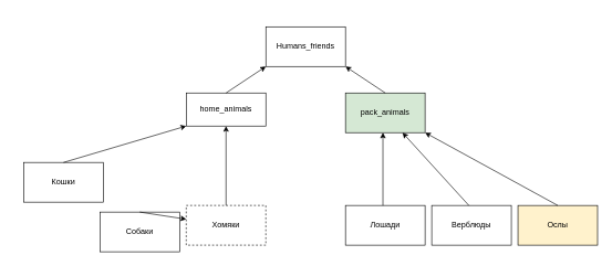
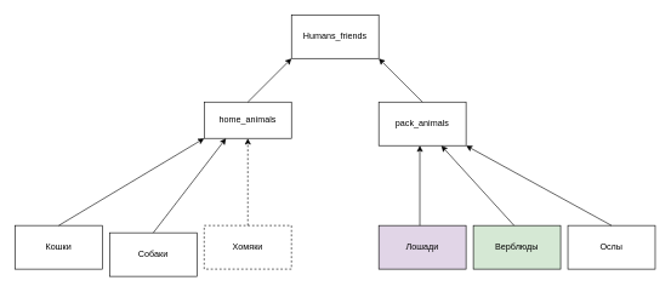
  <mxCell id="0" />
  <mxCell id="1" parent="0" />
- <mxCell id="2" value="Humans_friends" style="rounded=0;whiteSpace=wrap;html=1;" vertex="1" parent="1"><mxGeometry x="400" y="40" width="120" height="60" as="geometry" /></mxCell>
+ <mxCell id="2" value="Humans_friends" style="rounded=0;whiteSpace=wrap;html=1;" vertex="1" parent="1"><mxGeometry x="400" y="20" width="120" height="60" as="geometry" /></mxCell>
  <mxCell id="3" value="home_animals" style="rounded=0;whiteSpace=wrap;html=1;" vertex="1" parent="1"><mxGeometry x="280" y="140" width="120" height="50" as="geometry" /></mxCell>
- <mxCell id="4" value="pack_animals" style="rounded=0;whiteSpace=wrap;html=1;fillColor=#d5e8d4;" vertex="1" parent="1"><mxGeometry x="520" y="140" width="120" height="60" as="geometry" /></mxCell>
- <mxCell id="5" value="Кошки" style="rounded=0;whiteSpace=wrap;html=1;" vertex="1" parent="1"><mxGeometry x="35" y="245" width="120" height="60" as="geometry" /></mxCell>
+ <mxCell id="4" value="pack_animals" style="rounded=0;whiteSpace=wrap;html=1;" vertex="1" parent="1"><mxGeometry x="520" y="140" width="120" height="60" as="geometry" /></mxCell>
+ <mxCell id="5" value="Кошки" style="rounded=0;whiteSpace=wrap;html=1;" vertex="1" parent="1"><mxGeometry x="20" y="310" width="120" height="60" as="geometry" /></mxCell>
  <mxCell id="6" value="Собаки" style="rounded=0;whiteSpace=wrap;html=1;" vertex="1" parent="1"><mxGeometry x="150" y="320" width="120" height="60" as="geometry" /></mxCell>
  <mxCell id="7" value="Хомяки" style="rounded=0;whiteSpace=wrap;html=1;dashed=1;" vertex="1" parent="1"><mxGeometry x="280" y="310" width="120" height="60" as="geometry" /></mxCell>
- <mxCell id="8" value="Лошади" style="rounded=0;whiteSpace=wrap;html=1;" vertex="1" parent="1"><mxGeometry x="520" y="310" width="120" height="60" as="geometry" /></mxCell>
- <mxCell id="9" value="Верблюды" style="rounded=0;whiteSpace=wrap;html=1;" vertex="1" parent="1"><mxGeometry x="650" y="310" width="120" height="60" as="geometry" /></mxCell>
- <mxCell id="10" value="Ослы" style="rounded=0;whiteSpace=wrap;html=1;fillColor=#fff2cc;" vertex="1" parent="1"><mxGeometry x="780" y="310" width="120" height="60" as="geometry" /></mxCell>
+ <mxCell id="8" value="Лошади" style="rounded=0;whiteSpace=wrap;html=1;fillColor=#e1d5e7;" vertex="1" parent="1"><mxGeometry x="520" y="310" width="120" height="60" as="geometry" /></mxCell>
+ <mxCell id="9" value="Верблюды" style="rounded=0;whiteSpace=wrap;html=1;fillColor=#d5e8d4;" vertex="1" parent="1"><mxGeometry x="650" y="310" width="120" height="60" as="geometry" /></mxCell>
+ <mxCell id="10" value="Ослы" style="rounded=0;whiteSpace=wrap;html=1;" vertex="1" parent="1"><mxGeometry x="780" y="310" width="120" height="60" as="geometry" /></mxCell>
  <mxCell id="11" value="" style="endArrow=classic;html=1;rounded=0;entryX=0;entryY=1;entryDx=0;entryDy=0;exitX=0.5;exitY=0;exitDx=0;exitDy=0;" edge="1" parent="1" source="3" target="2"><mxGeometry width="50" height="50" relative="1" as="geometry"><mxPoint x="350" y="140" as="sourcePoint" /><mxPoint x="400" y="90" as="targetPoint" /></mxGeometry></mxCell>
  <mxCell id="12" value="" style="endArrow=classic;html=1;rounded=0;entryX=1;entryY=1;entryDx=0;entryDy=0;exitX=0.5;exitY=0;exitDx=0;exitDy=0;" edge="1" parent="1" source="4" target="2"><mxGeometry width="50" height="50" relative="1" as="geometry"><mxPoint x="580" y="140" as="sourcePoint" /><mxPoint x="640" y="80" as="targetPoint" /></mxGeometry></mxCell>
  <mxCell id="13" value="" style="endArrow=classic;html=1;rounded=0;entryX=0;entryY=1;entryDx=0;entryDy=0;exitX=0.5;exitY=0;exitDx=0;exitDy=0;" edge="1" parent="1" source="5" target="3"><mxGeometry width="50" height="50" relative="1" as="geometry"><mxPoint x="80" y="264" as="sourcePoint" /><mxPoint x="140" y="204" as="targetPoint" /></mxGeometry></mxCell>
- <mxCell id="14" value="" style="endArrow=classic;html=1;rounded=0;exitX=0.5;exitY=0;exitDx=0;exitDy=0;" edge="1" parent="1" source="6" target="7"><mxGeometry width="50" height="50" relative="1" as="geometry"><mxPoint x="206" y="310" as="sourcePoint" /><mxPoint x="406" y="200" as="targetPoint" /></mxGeometry></mxCell>
- <mxCell id="15" value="" style="endArrow=classic;html=1;rounded=0;entryX=0.5;entryY=1;entryDx=0;entryDy=0;exitX=0.5;exitY=0;exitDx=0;exitDy=0;" edge="1" parent="1" source="7" target="3"><mxGeometry width="50" height="50" relative="1" as="geometry"><mxPoint x="220" y="320" as="sourcePoint" /><mxPoint x="320" y="210" as="targetPoint" /></mxGeometry></mxCell>
+ <mxCell id="14" value="" style="endArrow=classic;html=1;rounded=0;entryX=0.25;entryY=1;entryDx=0;entryDy=0;exitX=0.5;exitY=0;exitDx=0;exitDy=0;" edge="1" parent="1" source="6" target="3"><mxGeometry width="50" height="50" relative="1" as="geometry"><mxPoint x="206" y="310" as="sourcePoint" /><mxPoint x="406" y="200" as="targetPoint" /></mxGeometry></mxCell>
+ <mxCell id="15" value="" style="endArrow=classic;html=1;rounded=0;entryX=0.5;entryY=1;entryDx=0;entryDy=0;exitX=0.5;exitY=0;exitDx=0;exitDy=0;dashed=1;" edge="1" parent="1" source="7" target="3"><mxGeometry width="50" height="50" relative="1" as="geometry"><mxPoint x="220" y="320" as="sourcePoint" /><mxPoint x="320" y="210" as="targetPoint" /></mxGeometry></mxCell>
  <mxCell id="16" value="" style="endArrow=classic;html=1;rounded=0;entryX=0;entryY=1;entryDx=0;entryDy=0;exitX=0.5;exitY=0;exitDx=0;exitDy=0;" edge="1" parent="1"><mxGeometry width="50" height="50" relative="1" as="geometry"><mxPoint x="840" y="310" as="sourcePoint" /><mxPoint x="640" y="200" as="targetPoint" /></mxGeometry></mxCell>
  <mxCell id="17" value="" style="endArrow=classic;html=1;rounded=0;entryX=0.25;entryY=1;entryDx=0;entryDy=0;exitX=0.5;exitY=0;exitDx=0;exitDy=0;" edge="1" parent="1"><mxGeometry width="50" height="50" relative="1" as="geometry"><mxPoint x="706" y="310" as="sourcePoint" /><mxPoint x="606" y="200" as="targetPoint" /></mxGeometry></mxCell>
  <mxCell id="18" value="" style="endArrow=classic;html=1;rounded=0;entryX=0.5;entryY=1;entryDx=0;entryDy=0;exitX=0.5;exitY=0;exitDx=0;exitDy=0;" edge="1" parent="1"><mxGeometry width="50" height="50" relative="1" as="geometry"><mxPoint x="576.476" y="310" as="sourcePoint" /><mxPoint x="576.476" y="200" as="targetPoint" /></mxGeometry></mxCell>
